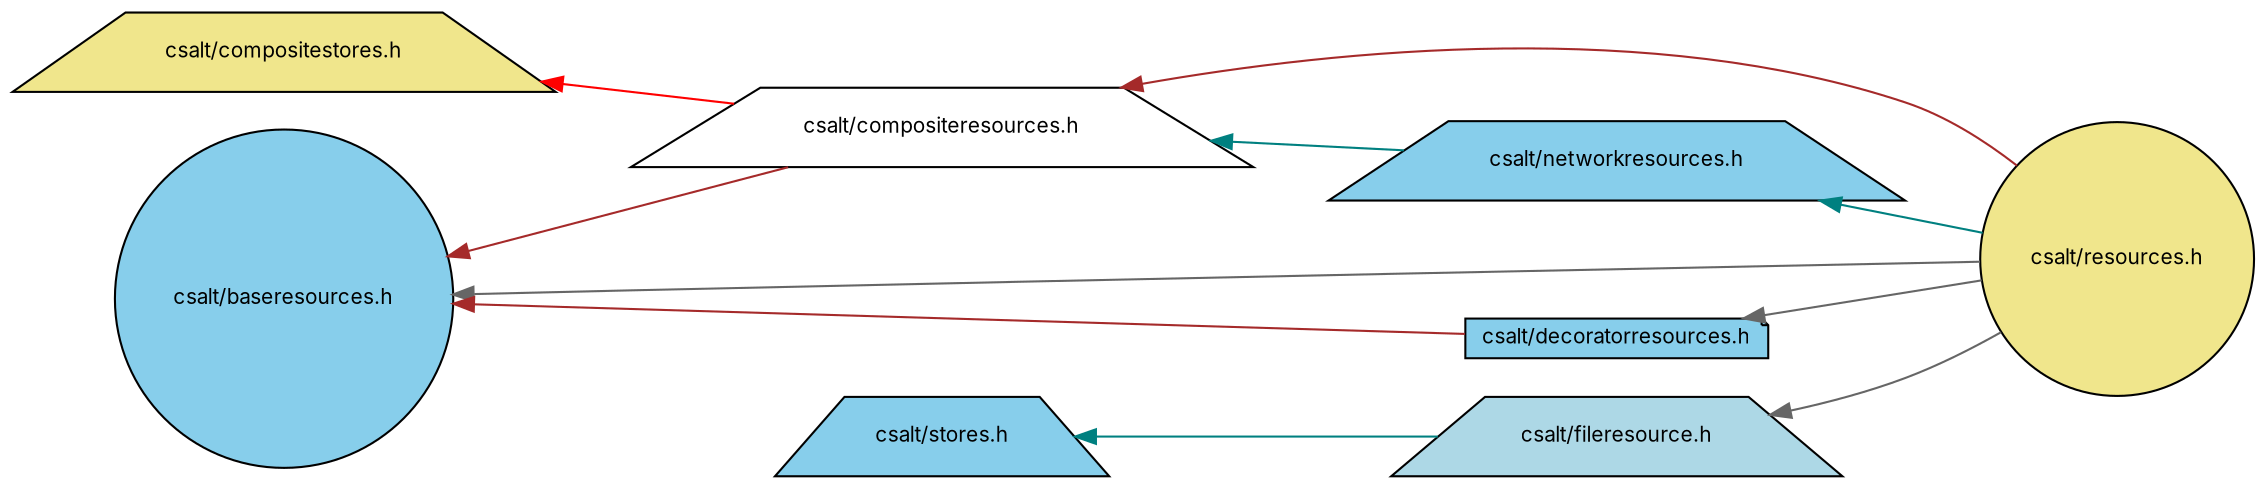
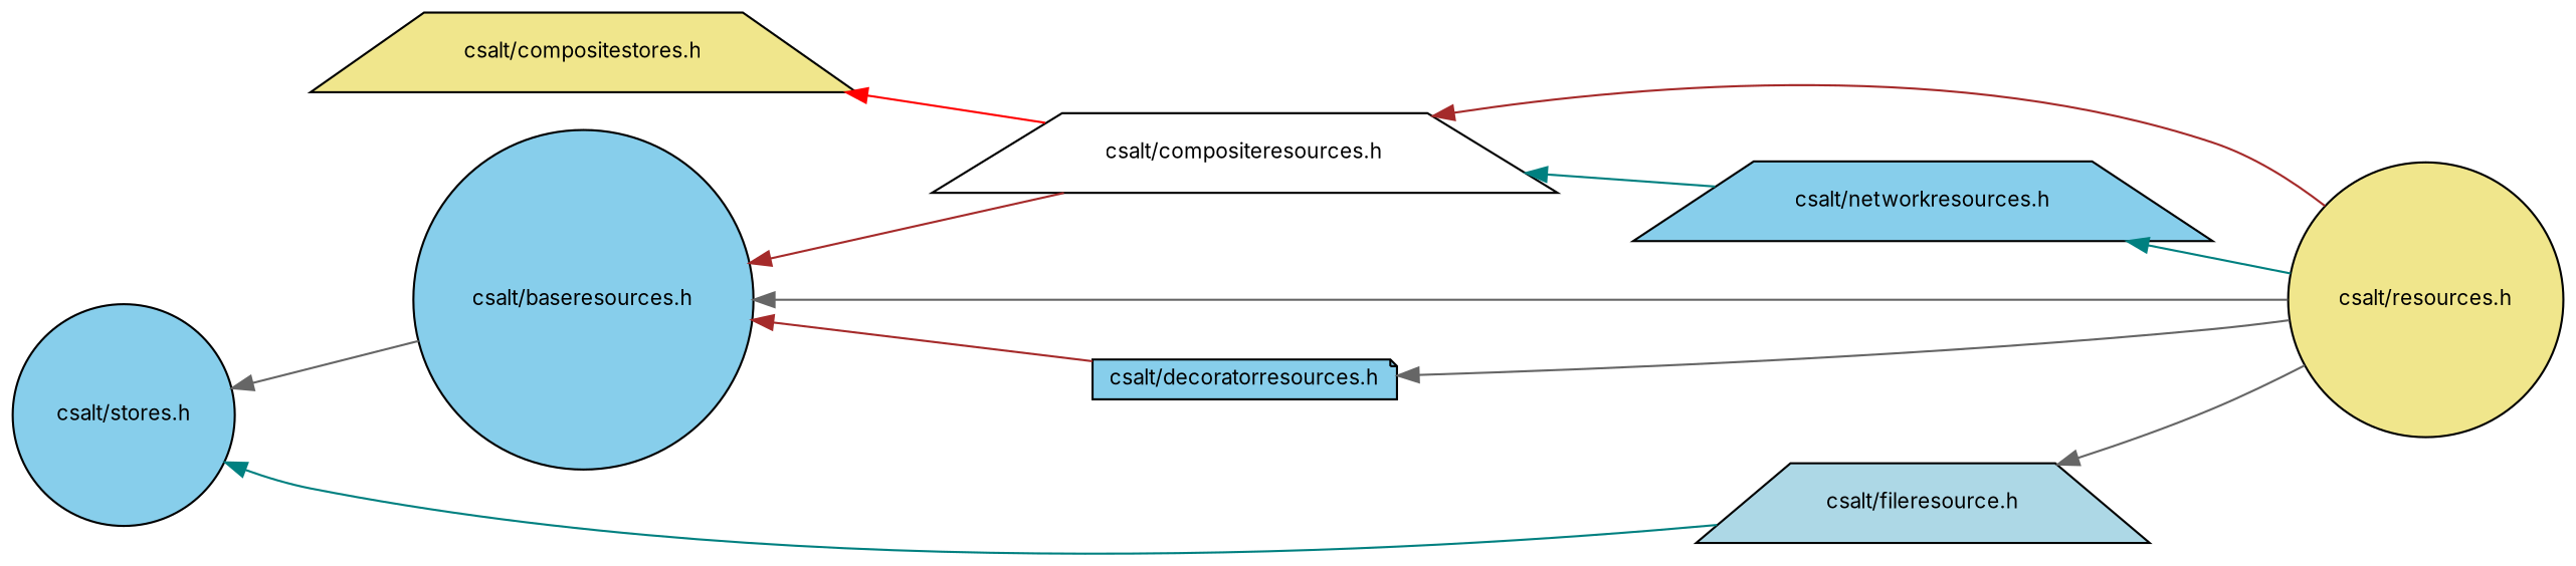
  digraph {
    fontname=Inter
    rankdir=LR
    node [color=black fillcolor=skyblue fontname=Inter fontsize=10 shape=trapezium style=filled]
    edge [color=gray40 dir=back fontname=Inter fontsize=10 labelfontname=Helvetica labelfontsize=10 style=solid]
    n1 [fillcolor=khaki fontcolor=black height=0.2 label="csalt/compositestores.h" width=0.4]
    n2 [fillcolor=white height=0.2 label="csalt/compositeresources.h" width=0.4]
    n3 [fillcolor=khaki height=0.2 label="csalt/resources.h" shape=circle width=0.4]
    n4 [height=0.2 label="csalt/networkresources.h" width=0.4]
-   n5 [height=0.2 label="csalt/stores.h" width=0.4]
+   n5 [height=0.2 label="csalt/stores.h" shape=circle width=0.4]
    n6 [height=0.2 label="csalt/baseresources.h" shape=circle width=0.4]
    n7 [fillcolor=lightblue height=0.2 label="csalt/fileresource.h" width=0.4]
    n8 [height=0.2 label="csalt/decoratorresources.h" shape=note width=0.4]
    n1 -> n2 [color=red]
    n2 -> n3 [color=brown]
    n2 -> n4 [color=teal]
    n4 -> n3 [color=teal]
+   n5 -> n6
    n5 -> n7 [color=teal]
    n6 -> n2 [color=brown]
    n6 -> n3
    n6 -> n8 [color=brown]
    n7 -> n3
    n8 -> n3
  }
